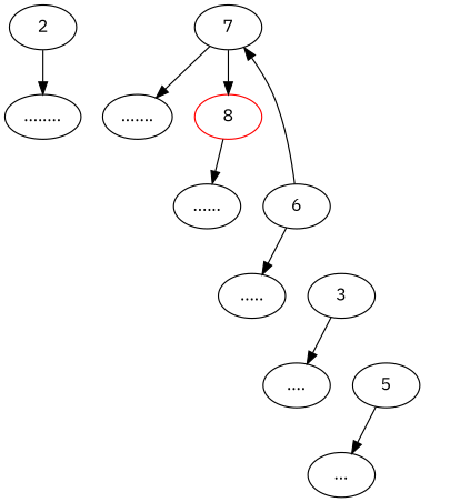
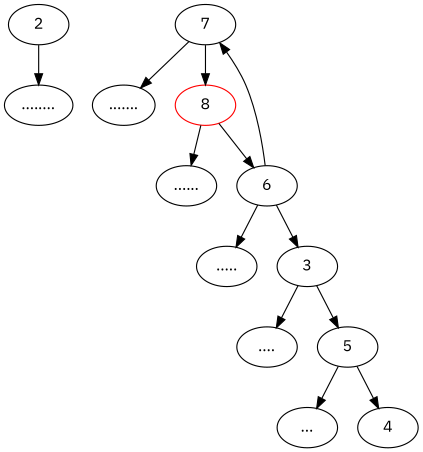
  digraph {
    fontname="IBM Plex Sans"
    node [fontname="IBM Plex Sans"]
    edge [fontname="IBM Plex Sans"]
    2
    "........"
    7
    "......."
    8 [color=red]
    "......"
    6
    "....."
    3
    "...."
    5
    "..."
+   4
    2 -> "........"
    7 -> "......."
    7 -> 8
    8 -> "......"
+   8 -> 6
    6 -> 7
    6 -> "....."
+   6 -> 3
    3 -> "...."
+   3 -> 5
    5 -> "..."
+   5 -> 4
  }
